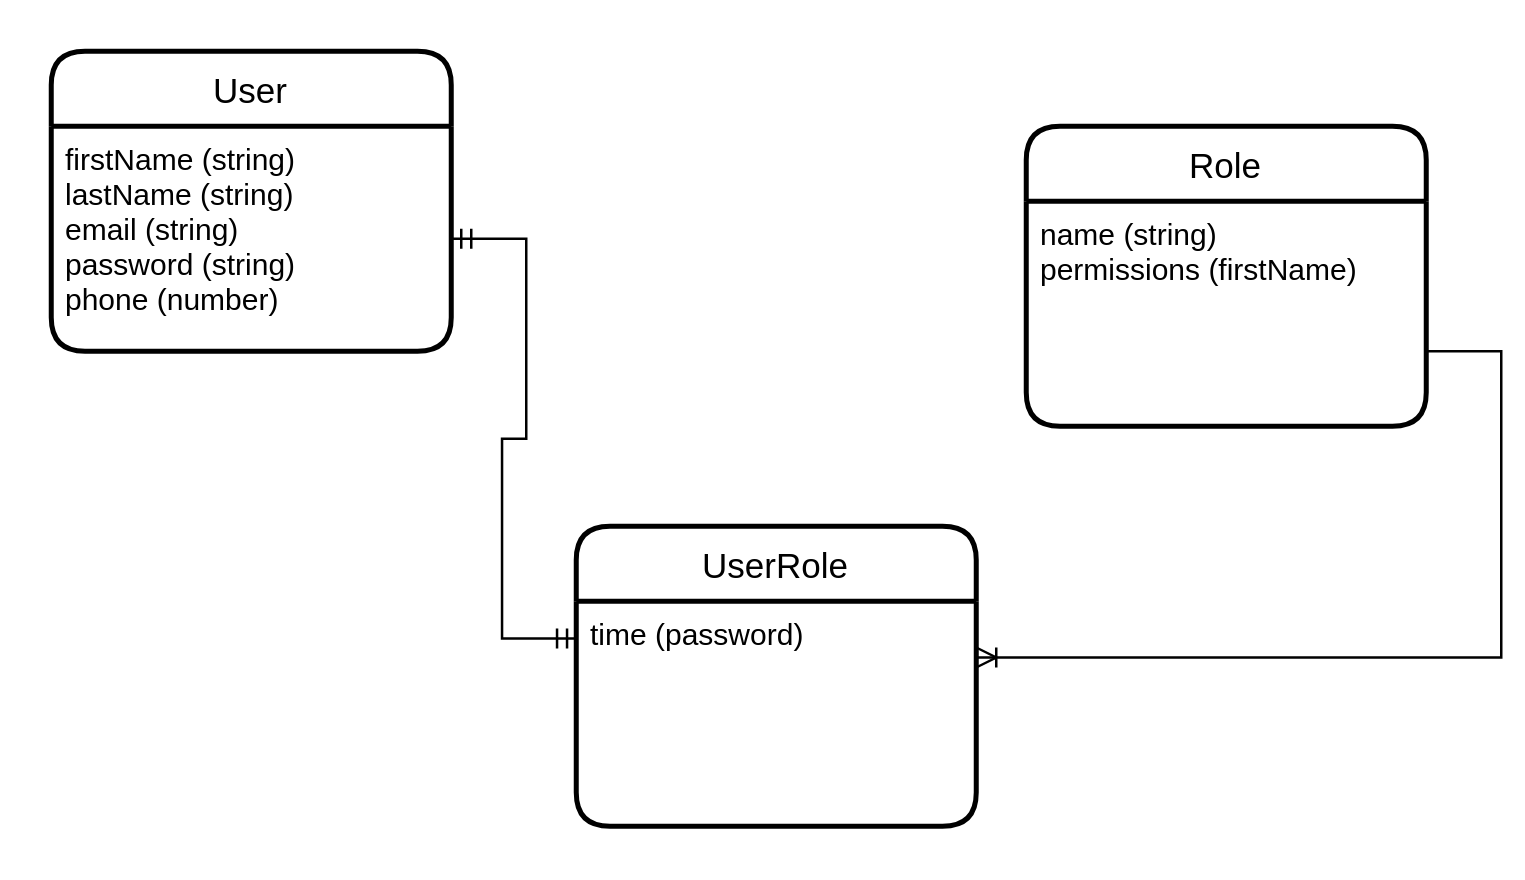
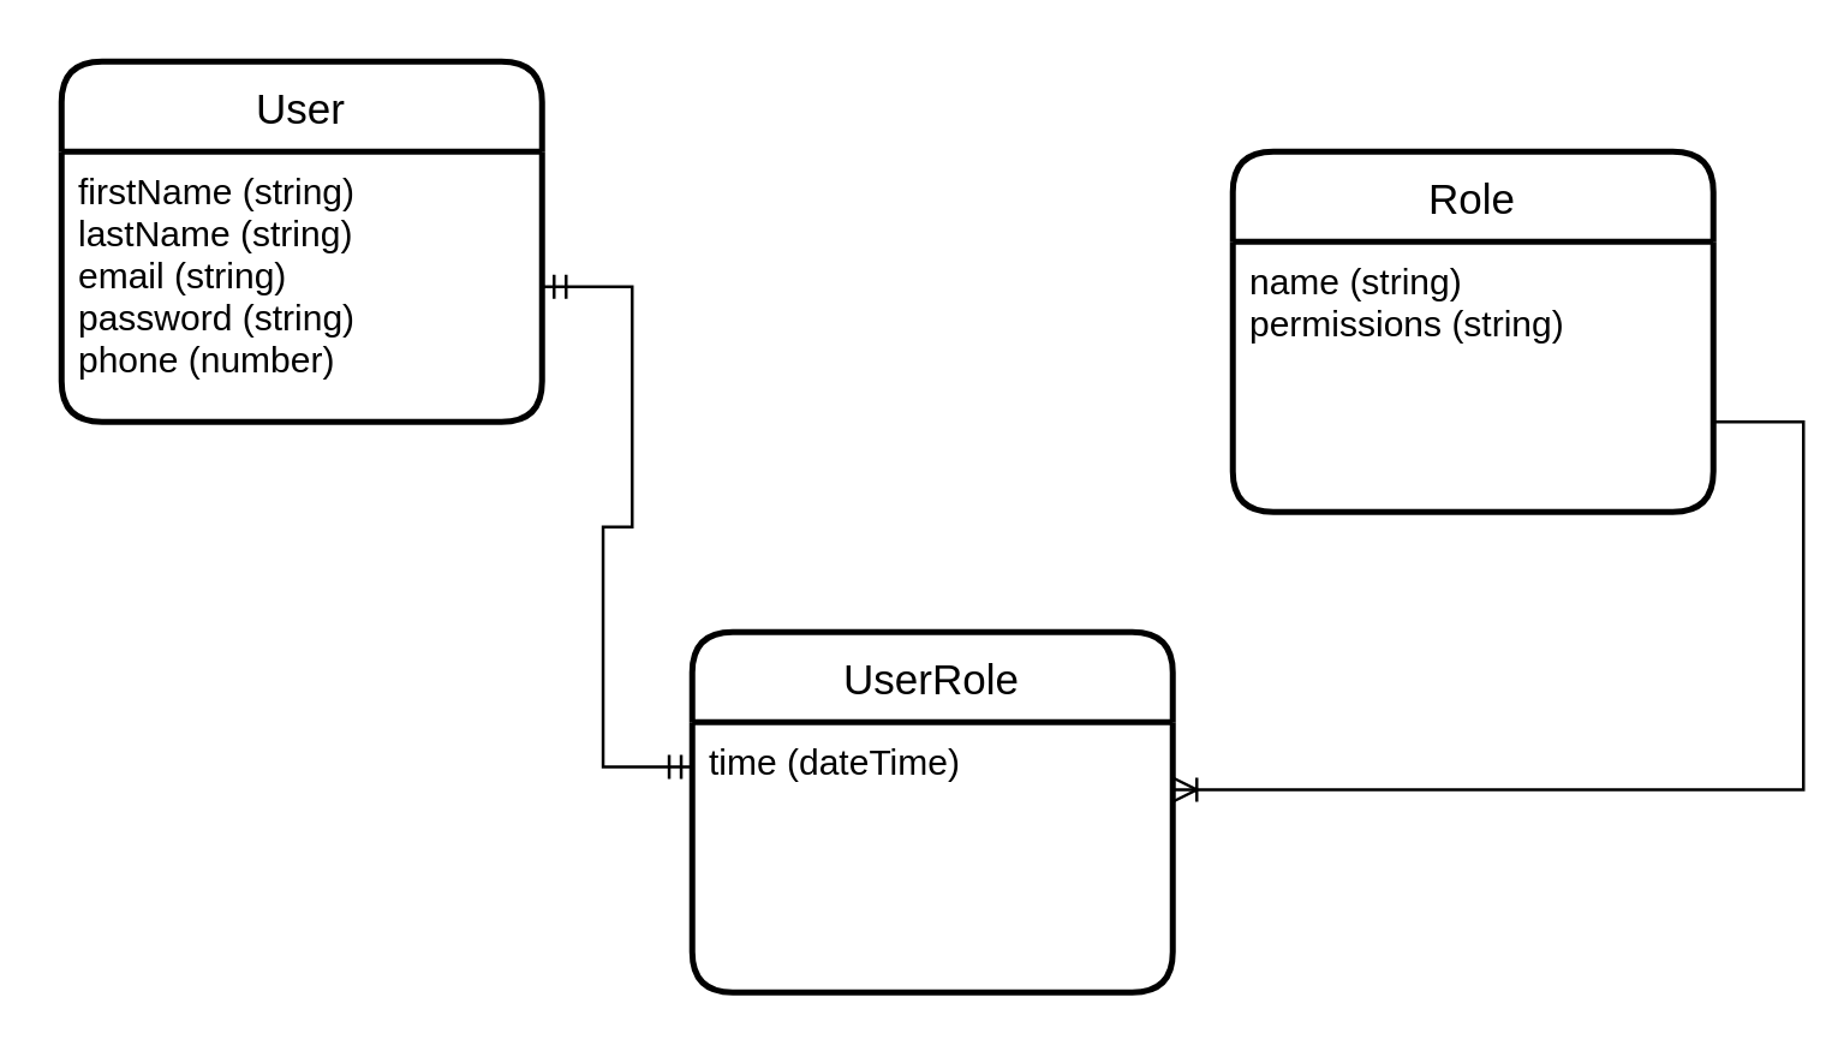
  <mxCell id="0" />
  <mxCell id="1" parent="0" />
  <mxCell id="2" value="User" style="swimlane;childLayout=stackLayout;horizontal=1;startSize=30;horizontalStack=0;rounded=1;fontSize=14;fontStyle=0;strokeWidth=2;resizeParent=0;resizeLast=1;shadow=0;dashed=0;align=center;" parent="1" vertex="1"><mxGeometry x="20" y="20" width="160" height="120" as="geometry" /></mxCell>
  <mxCell id="3" value="firstName (string)&#10;lastName (string)&#10;email (string)&#10;password (string)&#10;phone (number)" style="align=left;strokeColor=none;fillColor=none;spacingLeft=4;fontSize=12;verticalAlign=top;resizable=0;rotatable=0;part=1;" parent="2" vertex="1"><mxGeometry y="30" width="160" height="90" as="geometry" /></mxCell>
  <mxCell id="4" value="Role" style="swimlane;childLayout=stackLayout;horizontal=1;startSize=30;horizontalStack=0;rounded=1;fontSize=14;fontStyle=0;strokeWidth=2;resizeParent=0;resizeLast=1;shadow=0;dashed=0;align=center;" parent="1" vertex="1"><mxGeometry x="410" y="50" width="160" height="120" as="geometry" /></mxCell>
- <mxCell id="5" value="name (string)&#10;permissions (firstName)" style="align=left;strokeColor=none;fillColor=none;spacingLeft=4;fontSize=12;verticalAlign=top;resizable=0;rotatable=0;part=1;" parent="4" vertex="1"><mxGeometry y="30" width="160" height="90" as="geometry" /></mxCell>
+ <mxCell id="5" value="name (string)&#10;permissions (string)" style="align=left;strokeColor=none;fillColor=none;spacingLeft=4;fontSize=12;verticalAlign=top;resizable=0;rotatable=0;part=1;" parent="4" vertex="1"><mxGeometry y="30" width="160" height="90" as="geometry" /></mxCell>
  <mxCell id="6" value="" style="edgeStyle=entityRelationEdgeStyle;fontSize=12;html=1;endArrow=ERmandOne;startArrow=ERmandOne;rounded=0;entryX=0.002;entryY=0.166;entryDx=0;entryDy=0;entryPerimeter=0;exitX=1;exitY=0.5;exitDx=0;exitDy=0;" parent="1" source="3" target="8" edge="1"><mxGeometry width="100" height="100" relative="1" as="geometry"><mxPoint x="220" y="300" as="sourcePoint" /><mxPoint x="320" y="200" as="targetPoint" /></mxGeometry></mxCell>
  <mxCell id="7" value="UserRole" style="swimlane;childLayout=stackLayout;horizontal=1;startSize=30;horizontalStack=0;rounded=1;fontSize=14;fontStyle=0;strokeWidth=2;resizeParent=0;resizeLast=1;shadow=0;dashed=0;align=center;" parent="1" vertex="1"><mxGeometry x="230" y="210" width="160" height="120" as="geometry" /></mxCell>
- <mxCell id="8" value="time (password)" style="align=left;strokeColor=none;fillColor=none;spacingLeft=4;fontSize=12;verticalAlign=top;resizable=0;rotatable=0;part=1;" parent="7" vertex="1"><mxGeometry y="30" width="160" height="90" as="geometry" /></mxCell>
+ <mxCell id="8" value="time (dateTime)" style="align=left;strokeColor=none;fillColor=none;spacingLeft=4;fontSize=12;verticalAlign=top;resizable=0;rotatable=0;part=1;" parent="7" vertex="1"><mxGeometry y="30" width="160" height="90" as="geometry" /></mxCell>
  <mxCell id="9" value="" style="edgeStyle=entityRelationEdgeStyle;fontSize=12;html=1;endArrow=ERoneToMany;rounded=0;entryX=1;entryY=0.25;entryDx=0;entryDy=0;" edge="1" parent="1" target="8"><mxGeometry width="100" height="100" relative="1" as="geometry"><mxPoint x="570" y="140" as="sourcePoint" /><mxPoint x="370" y="220" as="targetPoint" /></mxGeometry></mxCell>
